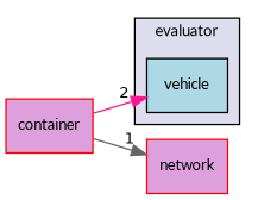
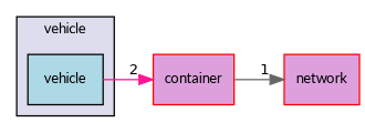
  digraph {
    compound=true
    fontname=Lato
    rankdir=LR
    node [fillcolor=plum fontname=Lato fontsize=10 shape=box style=filled color=red]
    edge [fontname=Lato labeldistance=1.5 labelfontname=Helvetica labelfontsize=10]
    n1 [fillcolor=lightblue label=vehicle pencolor=black color=""]
    n2 [label=container]
    n3 [label=network]
    subgraph cluster_1 {
      bgcolor="#ddddee"
      fontsize=10
-     label=evaluator
+     label=vehicle
      pencolor=black
      n1
    }
-   n2 -> n1 [color=deeppink headlabel=2]
+   n1 -> n2 [color=deeppink headlabel=2]
    n2 -> n3 [color=gray40 headlabel=1]
  }
